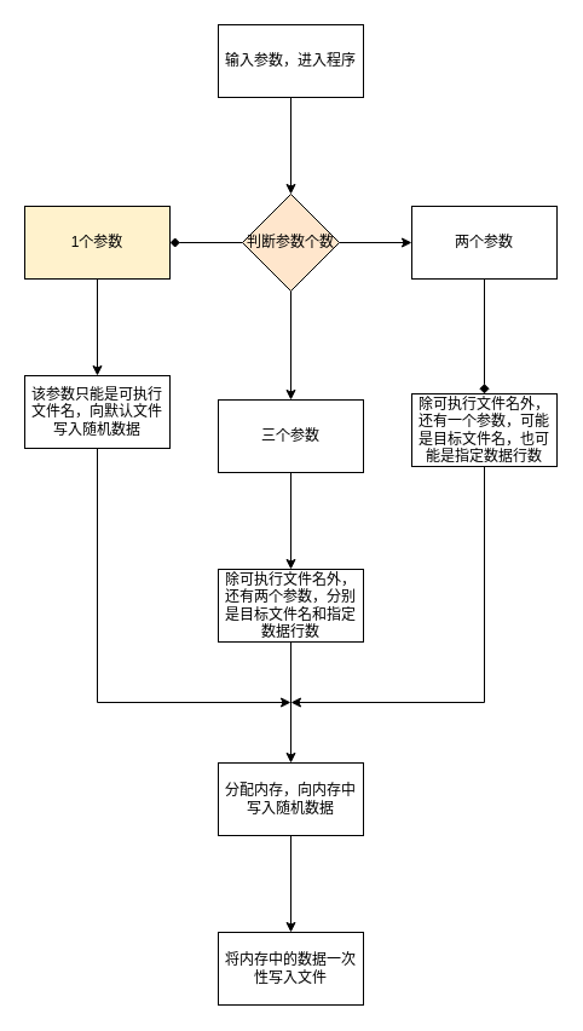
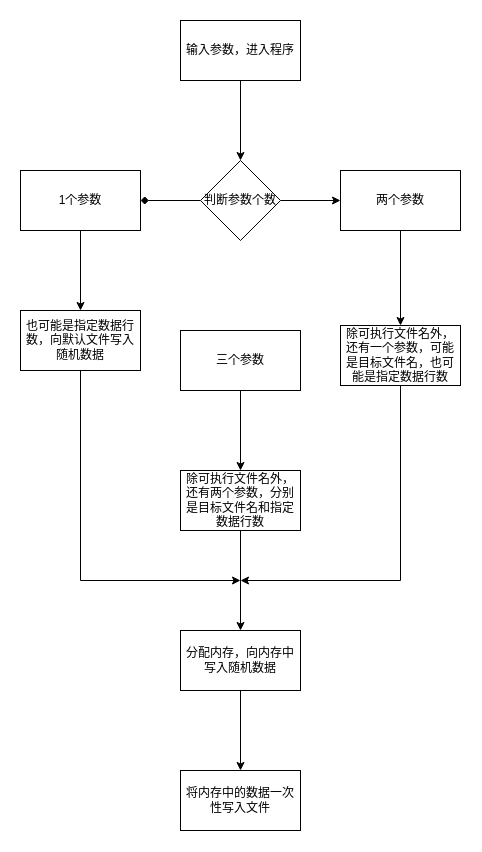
  <mxCell id="0" />
  <mxCell id="1" parent="0" />
  <mxCell id="2" value="" style="edgeStyle=none;rounded=0;orthogonalLoop=1;jettySize=auto;html=1;" edge="1" parent="1" source="3"><mxGeometry relative="1" as="geometry"><mxPoint x="240" y="160" as="targetPoint" /></mxGeometry></mxCell>
  <mxCell id="3" value="输入参数，进入程序" style="rounded=0;whiteSpace=wrap;html=1;" vertex="1" parent="1"><mxGeometry x="180" y="20" width="120" height="60" as="geometry" /></mxCell>
  <mxCell id="4" value="" style="edgeStyle=none;rounded=0;orthogonalLoop=1;jettySize=auto;html=1;endArrow=diamond;" edge="1" parent="1" source="7" target="9"><mxGeometry relative="1" as="geometry" /></mxCell>
  <mxCell id="5" value="" style="edgeStyle=none;rounded=0;orthogonalLoop=1;jettySize=auto;html=1;" edge="1" parent="1" source="7" target="11"><mxGeometry relative="1" as="geometry" /></mxCell>
- <mxCell id="6" value="" style="edgeStyle=none;rounded=0;orthogonalLoop=1;jettySize=auto;html=1;" edge="1" parent="1" source="7" target="13"><mxGeometry relative="1" as="geometry" /></mxCell>
- <mxCell id="7" value="判断参数个数" style="rhombus;whiteSpace=wrap;html=1;fillColor=#ffe6cc;" vertex="1" parent="1"><mxGeometry x="200" y="160" width="80" height="80" as="geometry" /></mxCell>
+ <mxCell id="7" value="判断参数个数" style="rhombus;whiteSpace=wrap;html=1;" vertex="1" parent="1"><mxGeometry x="200" y="160" width="80" height="80" as="geometry" /></mxCell>
  <mxCell id="8" value="" style="edgeStyle=none;rounded=0;orthogonalLoop=1;jettySize=auto;html=1;" edge="1" parent="1" source="9" target="15"><mxGeometry relative="1" as="geometry" /></mxCell>
- <mxCell id="9" value="1个参数" style="whiteSpace=wrap;html=1;fillColor=#fff2cc;" vertex="1" parent="1"><mxGeometry x="20" y="170" width="120" height="60" as="geometry" /></mxCell>
- <mxCell id="10" value="" style="edgeStyle=none;rounded=0;orthogonalLoop=1;jettySize=auto;html=1;endArrow=diamond;" edge="1" parent="1" source="11" target="17"><mxGeometry relative="1" as="geometry" /></mxCell>
+ <mxCell id="9" value="1个参数" style="whiteSpace=wrap;html=1;" vertex="1" parent="1"><mxGeometry x="20" y="170" width="120" height="60" as="geometry" /></mxCell>
+ <mxCell id="10" value="" style="edgeStyle=none;rounded=0;orthogonalLoop=1;jettySize=auto;html=1;" edge="1" parent="1" source="11" target="17"><mxGeometry relative="1" as="geometry" /></mxCell>
  <mxCell id="11" value="两个参数" style="whiteSpace=wrap;html=1;" vertex="1" parent="1"><mxGeometry x="340" y="170" width="120" height="60" as="geometry" /></mxCell>
  <mxCell id="12" value="" style="edgeStyle=none;rounded=0;orthogonalLoop=1;jettySize=auto;html=1;" edge="1" parent="1" source="13" target="19"><mxGeometry relative="1" as="geometry" /></mxCell>
  <mxCell id="13" value="三个参数" style="whiteSpace=wrap;html=1;" vertex="1" parent="1"><mxGeometry x="180" y="330" width="120" height="60" as="geometry" /></mxCell>
  <mxCell id="14" style="edgeStyle=none;rounded=0;orthogonalLoop=1;jettySize=auto;html=1;exitX=0.5;exitY=1;exitDx=0;exitDy=0;" edge="1" parent="1" source="15"><mxGeometry relative="1" as="geometry"><mxPoint x="240" y="580" as="targetPoint" /><Array as="points"><mxPoint x="80" y="580" /></Array></mxGeometry></mxCell>
- <mxCell id="15" value="该参数只能是可执行文件名，向默认文件写入随机数据" style="whiteSpace=wrap;html=1;" vertex="1" parent="1"><mxGeometry x="20" y="310" width="120" height="60" as="geometry" /></mxCell>
+ <mxCell id="15" value="也可能是指定数据行数，向默认文件写入随机数据" style="whiteSpace=wrap;html=1;" vertex="1" parent="1"><mxGeometry x="20" y="310" width="120" height="60" as="geometry" /></mxCell>
  <mxCell id="16" style="edgeStyle=none;rounded=0;orthogonalLoop=1;jettySize=auto;html=1;exitX=0.5;exitY=1;exitDx=0;exitDy=0;" edge="1" parent="1" source="17"><mxGeometry relative="1" as="geometry"><mxPoint x="240" y="580" as="targetPoint" /><Array as="points"><mxPoint x="400" y="580" /></Array></mxGeometry></mxCell>
  <mxCell id="17" value="除可执行文件名外，还有一个参数，可能是目标文件名，也可能是指定数据行数" style="whiteSpace=wrap;html=1;" vertex="1" parent="1"><mxGeometry x="340" y="325" width="120" height="60" as="geometry" /></mxCell>
  <mxCell id="18" style="edgeStyle=none;rounded=0;orthogonalLoop=1;jettySize=auto;html=1;exitX=0.5;exitY=1;exitDx=0;exitDy=0;" edge="1" parent="1" source="19"><mxGeometry relative="1" as="geometry"><mxPoint x="240" y="630" as="targetPoint" /></mxGeometry></mxCell>
  <mxCell id="19" value="除可执行文件名外，还有两个参数，分别是目标文件名和指定数据行数" style="whiteSpace=wrap;html=1;" vertex="1" parent="1"><mxGeometry x="180" y="470" width="120" height="60" as="geometry" /></mxCell>
  <mxCell id="20" value="" style="edgeStyle=none;rounded=0;orthogonalLoop=1;jettySize=auto;html=1;" edge="1" parent="1" source="21" target="22"><mxGeometry relative="1" as="geometry" /></mxCell>
  <mxCell id="21" value="分配内存，向内存中写入随机数据" style="rounded=0;whiteSpace=wrap;html=1;" vertex="1" parent="1"><mxGeometry x="180" y="630" width="120" height="60" as="geometry" /></mxCell>
  <mxCell id="22" value="将内存中的数据一次性写入文件" style="whiteSpace=wrap;html=1;rounded=0;" vertex="1" parent="1"><mxGeometry x="180" y="770" width="120" height="60" as="geometry" /></mxCell>
